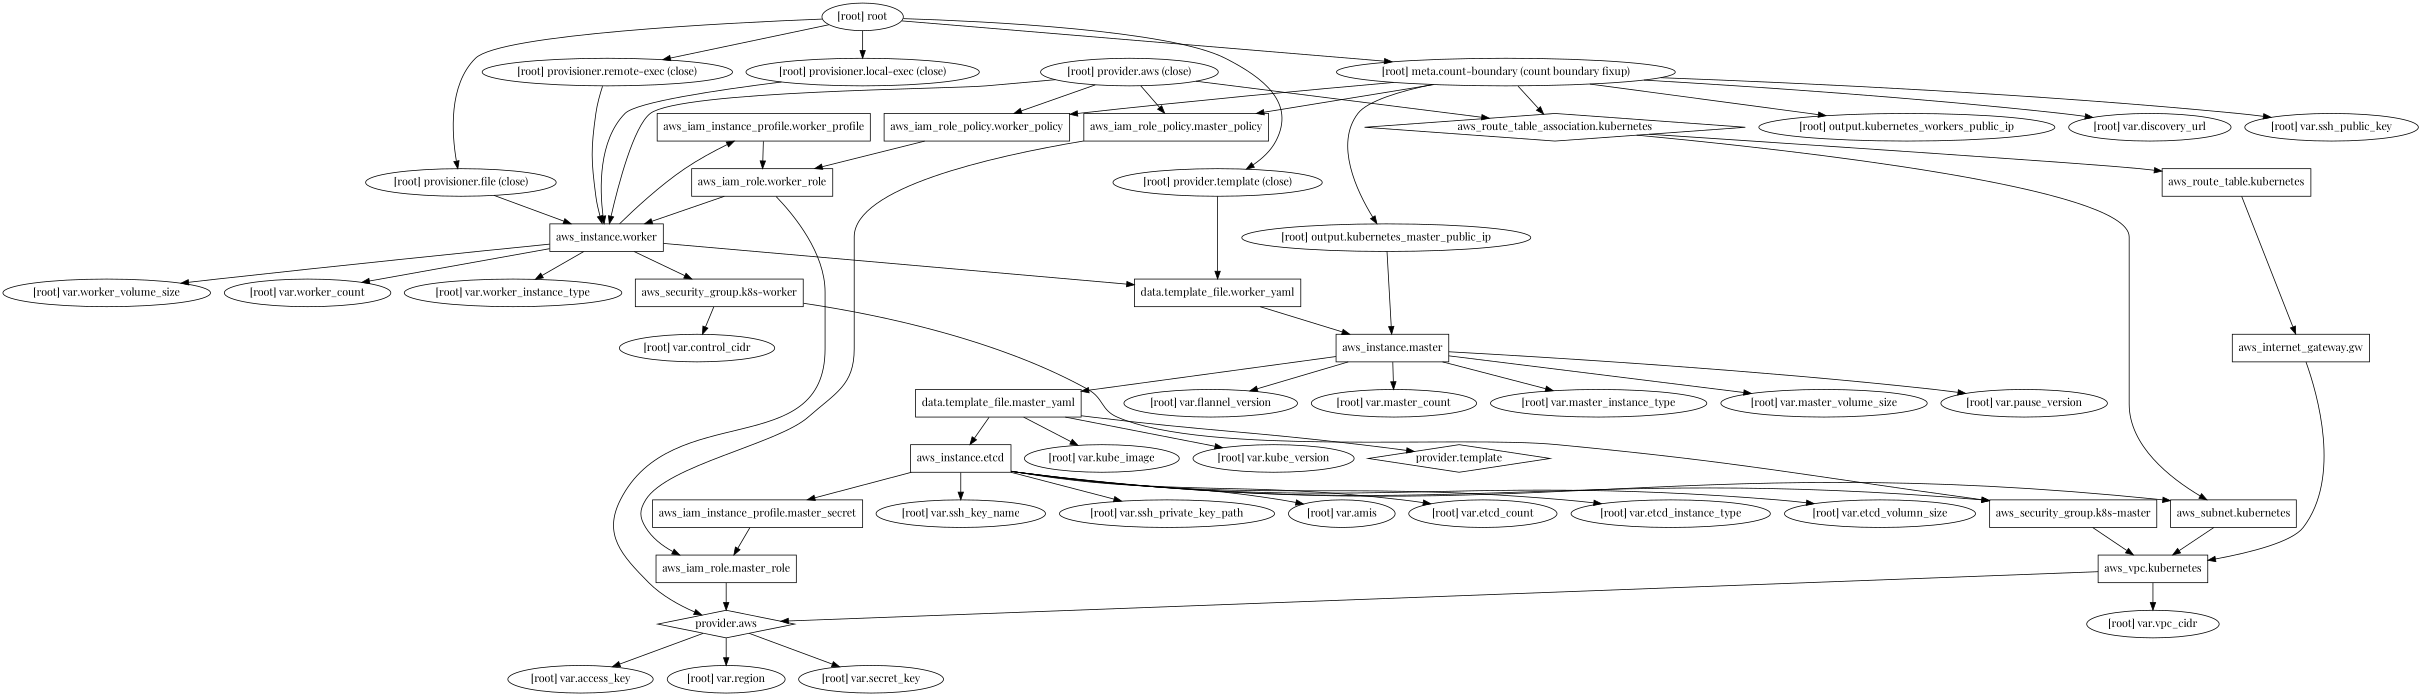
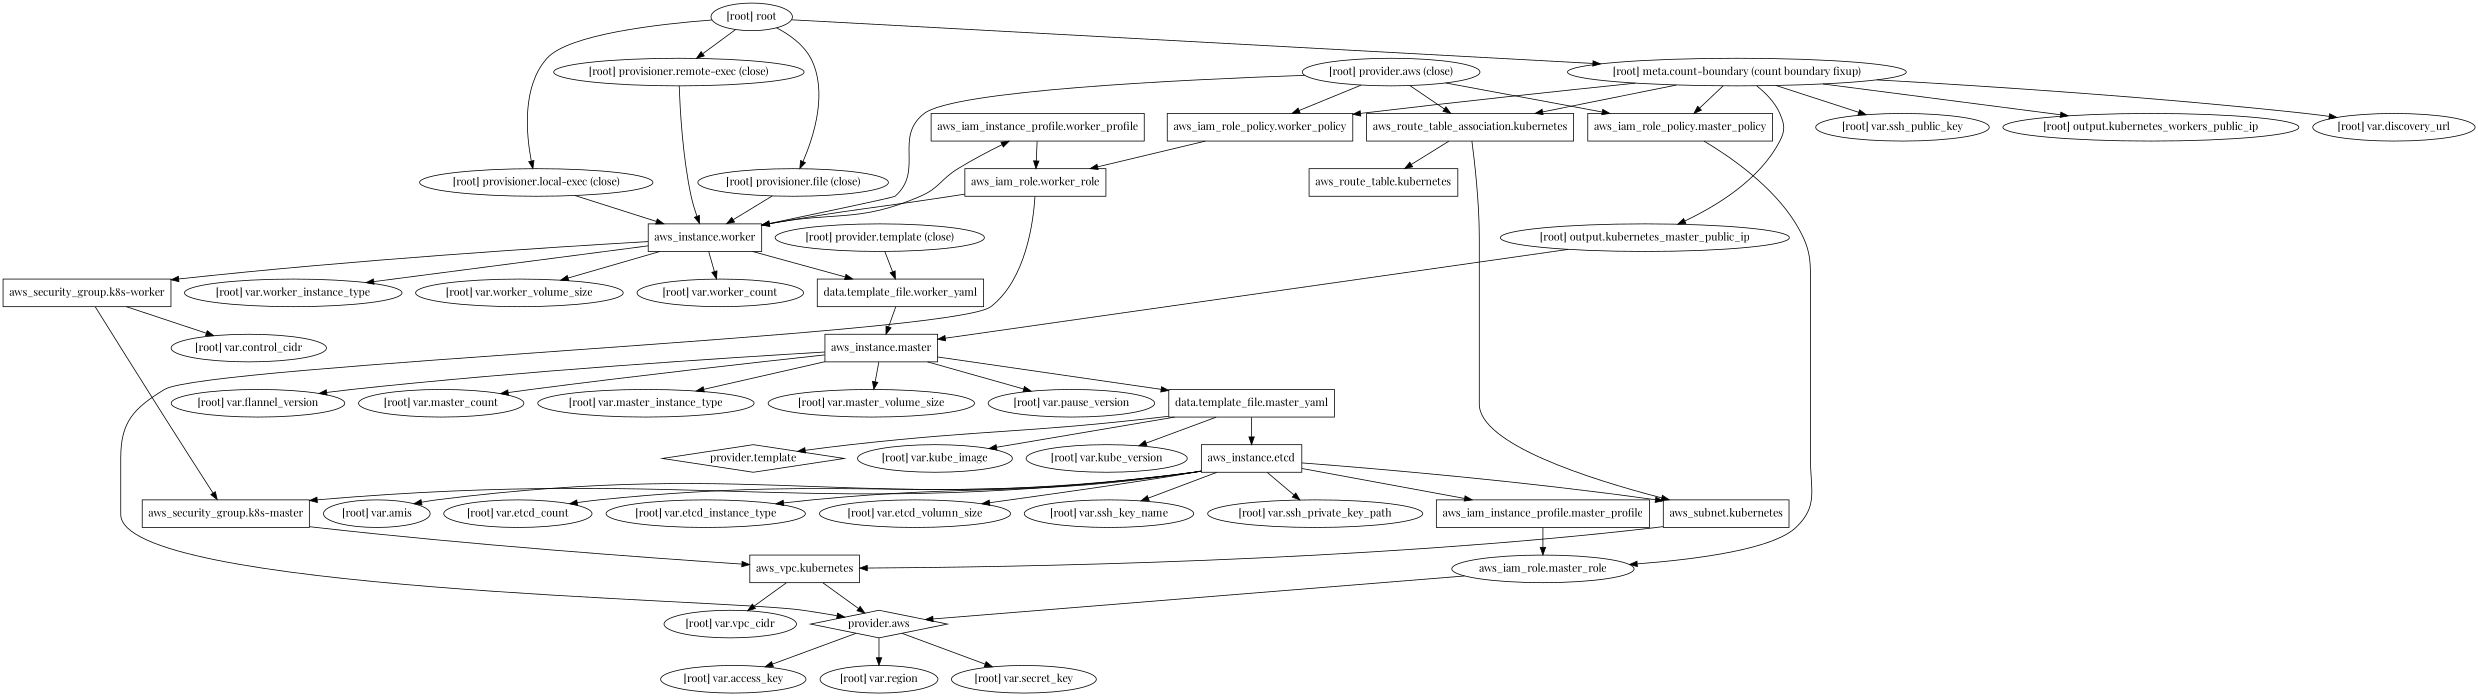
  digraph {
    compound=true
    fontname="Playfair Display"
    newrank=true
    node [fontname="Playfair Display"]
    edge [fontname="Playfair Display"]
-   n1 [label="aws_iam_instance_profile.master_secret" shape=box]
-   n2 [label="aws_iam_role.master_role" shape=box]
+   n1 [label="aws_iam_instance_profile.master_profile" shape=box]
+   n2 [label="aws_iam_role.master_role" shape=ellipse]
    n3 [label="aws_iam_instance_profile.worker_profile" shape=box]
    n4 [label="aws_iam_role.worker_role" shape=box]
    n5 [label="provider.aws" shape=diamond]
    n6 [label="aws_iam_role_policy.master_policy" shape=box]
    n7 [label="aws_iam_role_policy.worker_policy" shape=box]
    n8 [label="aws_instance.etcd" shape=box]
    n9 [label="aws_security_group.k8s-master" shape=box]
    n10 [label="aws_subnet.kubernetes" shape=box]
    "[root] var.amis"
    "[root] var.etcd_count"
    "[root] var.etcd_instance_type"
    "[root] var.etcd_volumn_size"
    "[root] var.ssh_key_name"
    "[root] var.ssh_private_key_path"
    n17 [label="aws_instance.master" shape=box]
    n18 [label="data.template_file.master_yaml" shape=box]
    "[root] var.flannel_version"
    "[root] var.master_count"
    "[root] var.master_instance_type"
    "[root] var.master_volume_size"
    "[root] var.pause_version"
    n24 [label="aws_instance.worker" shape=box]
    n25 [label="aws_security_group.k8s-worker" shape=box]
    n26 [label="data.template_file.worker_yaml" shape=box]
    "[root] var.worker_count"
    "[root] var.worker_instance_type"
    "[root] var.worker_volume_size"
-   n30 [label="aws_internet_gateway.gw" shape=box]
    n31 [label="aws_vpc.kubernetes" shape=box]
    n32 [label="aws_route_table.kubernetes" shape=box]
-   n33 [label="aws_route_table_association.kubernetes" shape=diamond]
+   n33 [label="aws_route_table_association.kubernetes" shape=box]
    "[root] var.control_cidr"
    "[root] var.vpc_cidr"
    n36 [label="provider.template" shape=diamond]
    "[root] var.kube_image"
    "[root] var.kube_version"
    "[root] var.access_key"
    "[root] var.region"
    "[root] var.secret_key"
    "[root] meta.count-boundary (count boundary fixup)"
    "[root] output.kubernetes_master_public_ip"
    "[root] output.kubernetes_workers_public_ip"
    "[root] var.discovery_url"
    "[root] var.ssh_public_key"
    "[root] provider.aws (close)"
    "[root] provider.template (close)"
    "[root] provisioner.file (close)"
    "[root] provisioner.local-exec (close)"
    "[root] provisioner.remote-exec (close)"
    "[root] root"
    subgraph sub_1 {
      n1
      n2
      n3
      n4
      n5
      n6
      n7
      n8
      n9
      n10
      "[root] var.amis"
      "[root] var.etcd_count"
      "[root] var.etcd_instance_type"
      "[root] var.etcd_volumn_size"
      "[root] var.ssh_key_name"
      "[root] var.ssh_private_key_path"
      n17
      n18
      "[root] var.flannel_version"
      "[root] var.master_count"
      "[root] var.master_instance_type"
      "[root] var.master_volume_size"
      "[root] var.pause_version"
      n24
      n25
      n26
      "[root] var.worker_count"
      "[root] var.worker_instance_type"
      "[root] var.worker_volume_size"
-     n30
      n31
      n32
      n33
      "[root] var.control_cidr"
      "[root] var.vpc_cidr"
      n36
      "[root] var.kube_image"
      "[root] var.kube_version"
      "[root] var.access_key"
      "[root] var.region"
      "[root] var.secret_key"
      "[root] meta.count-boundary (count boundary fixup)"
      "[root] output.kubernetes_master_public_ip"
      "[root] output.kubernetes_workers_public_ip"
      "[root] var.discovery_url"
      "[root] var.ssh_public_key"
      "[root] provider.aws (close)"
      "[root] provider.template (close)"
      "[root] provisioner.file (close)"
      "[root] provisioner.local-exec (close)"
      "[root] provisioner.remote-exec (close)"
      "[root] root"
    }
    n1 -> n2
    n2 -> n5
    n3 -> n4
    n4 -> n5
    n4 -> n24
    n5 -> "[root] var.access_key"
    n5 -> "[root] var.region"
    n5 -> "[root] var.secret_key"
    n6 -> n2
    n7 -> n4
    n8 -> n1
    n8 -> n9
    n8 -> n10
    n8 -> "[root] var.amis"
    n8 -> "[root] var.etcd_count"
    n8 -> "[root] var.etcd_instance_type"
    n8 -> "[root] var.etcd_volumn_size"
    n8 -> "[root] var.ssh_key_name"
    n8 -> "[root] var.ssh_private_key_path"
    n9 -> n31
    n10 -> n31
    n17 -> n18
    n17 -> "[root] var.flannel_version"
    n17 -> "[root] var.master_count"
    n17 -> "[root] var.master_instance_type"
    n17 -> "[root] var.master_volume_size"
    n17 -> "[root] var.pause_version"
    n18 -> n8
    n18 -> n36
    n18 -> "[root] var.kube_image"
    n18 -> "[root] var.kube_version"
    n24 -> n3
    n24 -> n25
    n24 -> n26
    n24 -> "[root] var.worker_count"
    n24 -> "[root] var.worker_instance_type"
    n24 -> "[root] var.worker_volume_size"
    n25 -> n9
    n25 -> "[root] var.control_cidr"
    n26 -> n17
-   n30 -> n31
    n31 -> n5
    n31 -> "[root] var.vpc_cidr"
-   n32 -> n30
    n33 -> n10
    n33 -> n32
    "[root] meta.count-boundary (count boundary fixup)" -> n6
    "[root] meta.count-boundary (count boundary fixup)" -> n7
    "[root] meta.count-boundary (count boundary fixup)" -> n33
    "[root] meta.count-boundary (count boundary fixup)" -> "[root] output.kubernetes_master_public_ip"
    "[root] meta.count-boundary (count boundary fixup)" -> "[root] output.kubernetes_workers_public_ip"
    "[root] meta.count-boundary (count boundary fixup)" -> "[root] var.discovery_url"
    "[root] meta.count-boundary (count boundary fixup)" -> "[root] var.ssh_public_key"
    "[root] output.kubernetes_master_public_ip" -> n17
    "[root] provider.aws (close)" -> n6
    "[root] provider.aws (close)" -> n7
    "[root] provider.aws (close)" -> n24
    "[root] provider.aws (close)" -> n33
    "[root] provider.template (close)" -> n26
    "[root] provisioner.file (close)" -> n24
    "[root] provisioner.local-exec (close)" -> n24
    "[root] provisioner.remote-exec (close)" -> n24
    "[root] root" -> "[root] meta.count-boundary (count boundary fixup)"
-   "[root] root" -> "[root] provider.template (close)"
    "[root] root" -> "[root] provisioner.file (close)"
    "[root] root" -> "[root] provisioner.local-exec (close)"
    "[root] root" -> "[root] provisioner.remote-exec (close)"
  }
